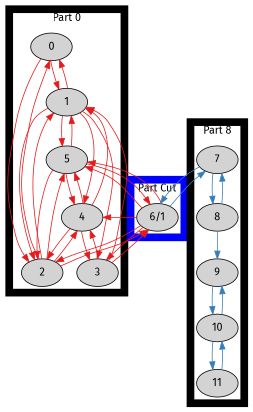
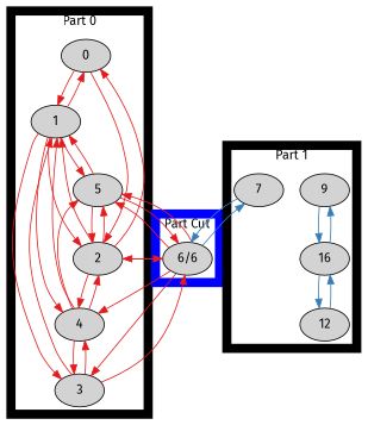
  digraph {
    fontname="Fira Sans"
    node [fontname="Fira Sans" line=10 style=filled]
    edge [color="/set19/1" fontname="Fira Sans"]
    0
    1
    2
    3
    4
    5
-   n7 [label="6/1" line=""]
+   n7 [label="6/6" line=""]
    7
-   8
    9
-   10
-   11
+   10 [label=16]
+   11 [label=12]
    subgraph cluster_1 {
      label="Part 0"
      penwidth=10
      0
      1
      2
      3
      4
      5
    }
    subgraph cluster_2 {
      color=blue
      label="Part Cut"
      penwidth=10
      n7
    }
    subgraph cluster_3 {
-     label="Part 8"
+     label="Part 1"
      penwidth=10
      7
-     8
      9
      10
      11
    }
    0 -> 1
    0 -> 2
    1 -> 0
    1 -> 2
    1 -> 3
    1 -> 4
    1 -> 5
    2 -> 0
    2 -> 1
    2 -> 4
    2 -> 5
    2 -> n7
    3 -> 1
    3 -> 4
    3 -> n7
    4 -> 1
    4 -> 2
    4 -> 3
    4 -> 5
    5 -> 1
    5 -> 2
-   5 -> 4
    5 -> n7
    n7 -> 2
    n7 -> 3
    n7 -> 4
    n7 -> 5
    n7 -> 5
    n7 -> 7 [color="/set19/2"]
    7 -> n7 [color="/set19/2"]
-   7 -> 8 [color="/set19/2"]
-   8 -> 7 [color="/set19/2"]
-   8 -> 9 [color="/set19/2"]
    9 -> 10 [color="/set19/2"]
    10 -> 9 [color="/set19/2"]
    10 -> 11 [color="/set19/2"]
    11 -> 10 [color="/set19/2"]
  }
